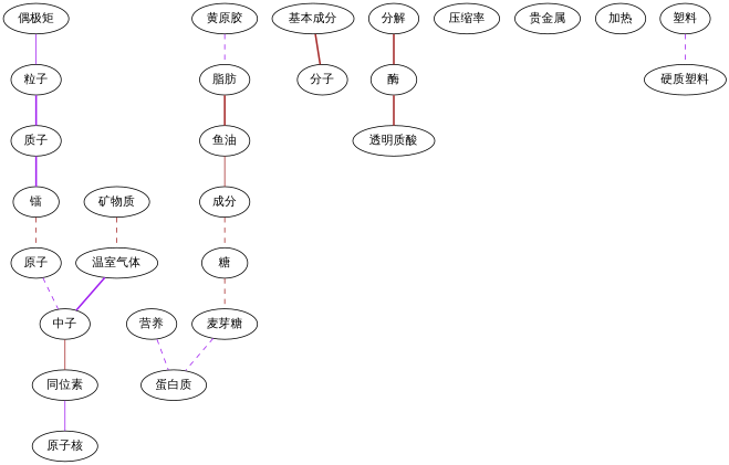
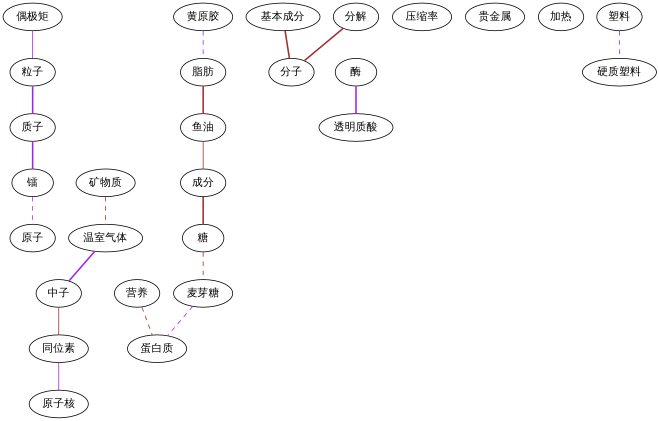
  graph {
    fontname="Playfair Display"
    node [fontname="Playfair Display"]
    edge [color=purple fontname="Playfair Display" style=bold]
    "偶极矩"
    "粒子"
    "质子"
    "镭"
    "原子"
    "中子"
    "同位素"
    "原子核"
    "矿物质"
    "温室气体"
    "营养"
    "蛋白质"
    "基本成分"
    "分子"
    "糖"
    "麦芽糖"
    "分解"
    "酶"
    "透明质酸"
    "压缩率"
    "贵金属"
    "加热"
    "塑料"
    "硬质塑料"
    "黄原胶"
    "脂肪"
    "鱼油"
    "成分"
    "偶极矩" -- "粒子" [style=solid]
    "粒子" -- "质子"
    "质子" -- "镭"
-   "镭" -- "原子" [color=brown style=dashed]
-   "原子" -- "中子" [style=dashed]
+   "镭" -- "原子" [style=dashed]
    "中子" -- "同位素" [color=brown style=solid]
    "同位素" -- "原子核" [style=solid]
    "矿物质" -- "温室气体" [color=brown style=dashed]
    "温室气体" -- "中子"
-   "营养" -- "蛋白质" [style=dashed]
+   "营养" -- "蛋白质" [color=brown style=dashed]
    "基本成分" -- "分子" [color=brown]
    "糖" -- "麦芽糖" [color=brown style=dashed]
    "麦芽糖" -- "蛋白质" [style=dashed]
-   "分解" -- "酶" [color=brown]
-   "酶" -- "透明质酸" [color=brown]
+   "分解" -- "分子" [color=brown]
+   "酶" -- "透明质酸"
    "塑料" -- "硬质塑料" [style=dashed]
    "黄原胶" -- "脂肪" [style=dashed]
    "脂肪" -- "鱼油" [color=brown]
    "鱼油" -- "成分" [color=brown style=solid]
-   "成分" -- "糖" [color=brown style=dashed]
+   "成分" -- "糖" [color=brown]
  }
